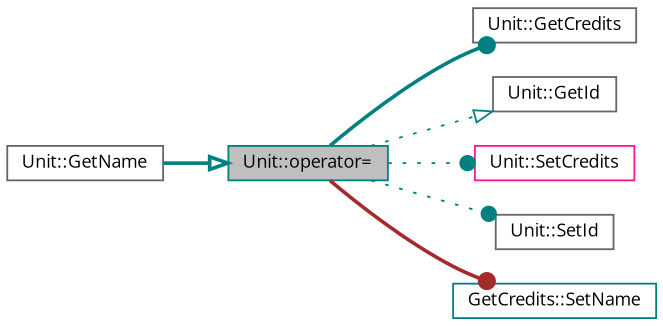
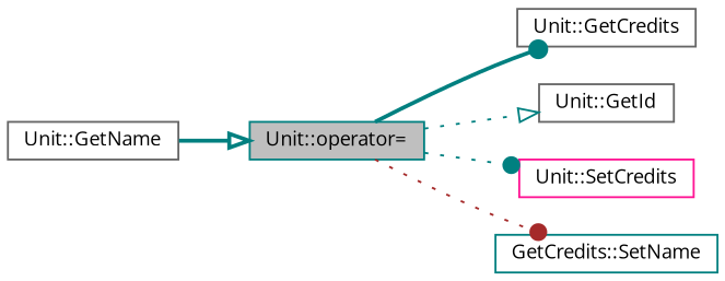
  digraph {
    fontname="Open Sans"
    rankdir=LR
    node [color=gray40 fillcolor=white fontname="Open Sans" fontsize=10 shape=record style=filled]
    edge [arrowhead=dot color=teal fontname="Open Sans" fontsize=10 labelfontname=Helvetica labelfontsize=10 style=dotted]
    n1 [color=teal fillcolor=grey75 fontcolor=black height=0.2 label="Unit::operator=" width=0.4]
    n2 [height=0.2 label="Unit::GetCredits" width=0.4]
    n3 [height=0.2 label="Unit::GetId" width=0.4]
    n4 [color=deeppink height=0.2 label="Unit::SetCredits" width=0.4]
-   n5 [height=0.2 label="Unit::SetId" width=0.4]
    n6 [color=teal height=0.2 label="GetCredits::SetName" width=0.4]
    n7 [height=0.2 label="Unit::GetName" width=0.4]
    n1 -> n2 [style=bold]
    n1 -> n3 [arrowhead=onormal]
    n1 -> n4
-   n1 -> n5
-   n1 -> n6 [color=brown style=bold]
+   n1 -> n6 [color=brown]
    n7 -> n1 [arrowhead=onormal style=bold]
  }
